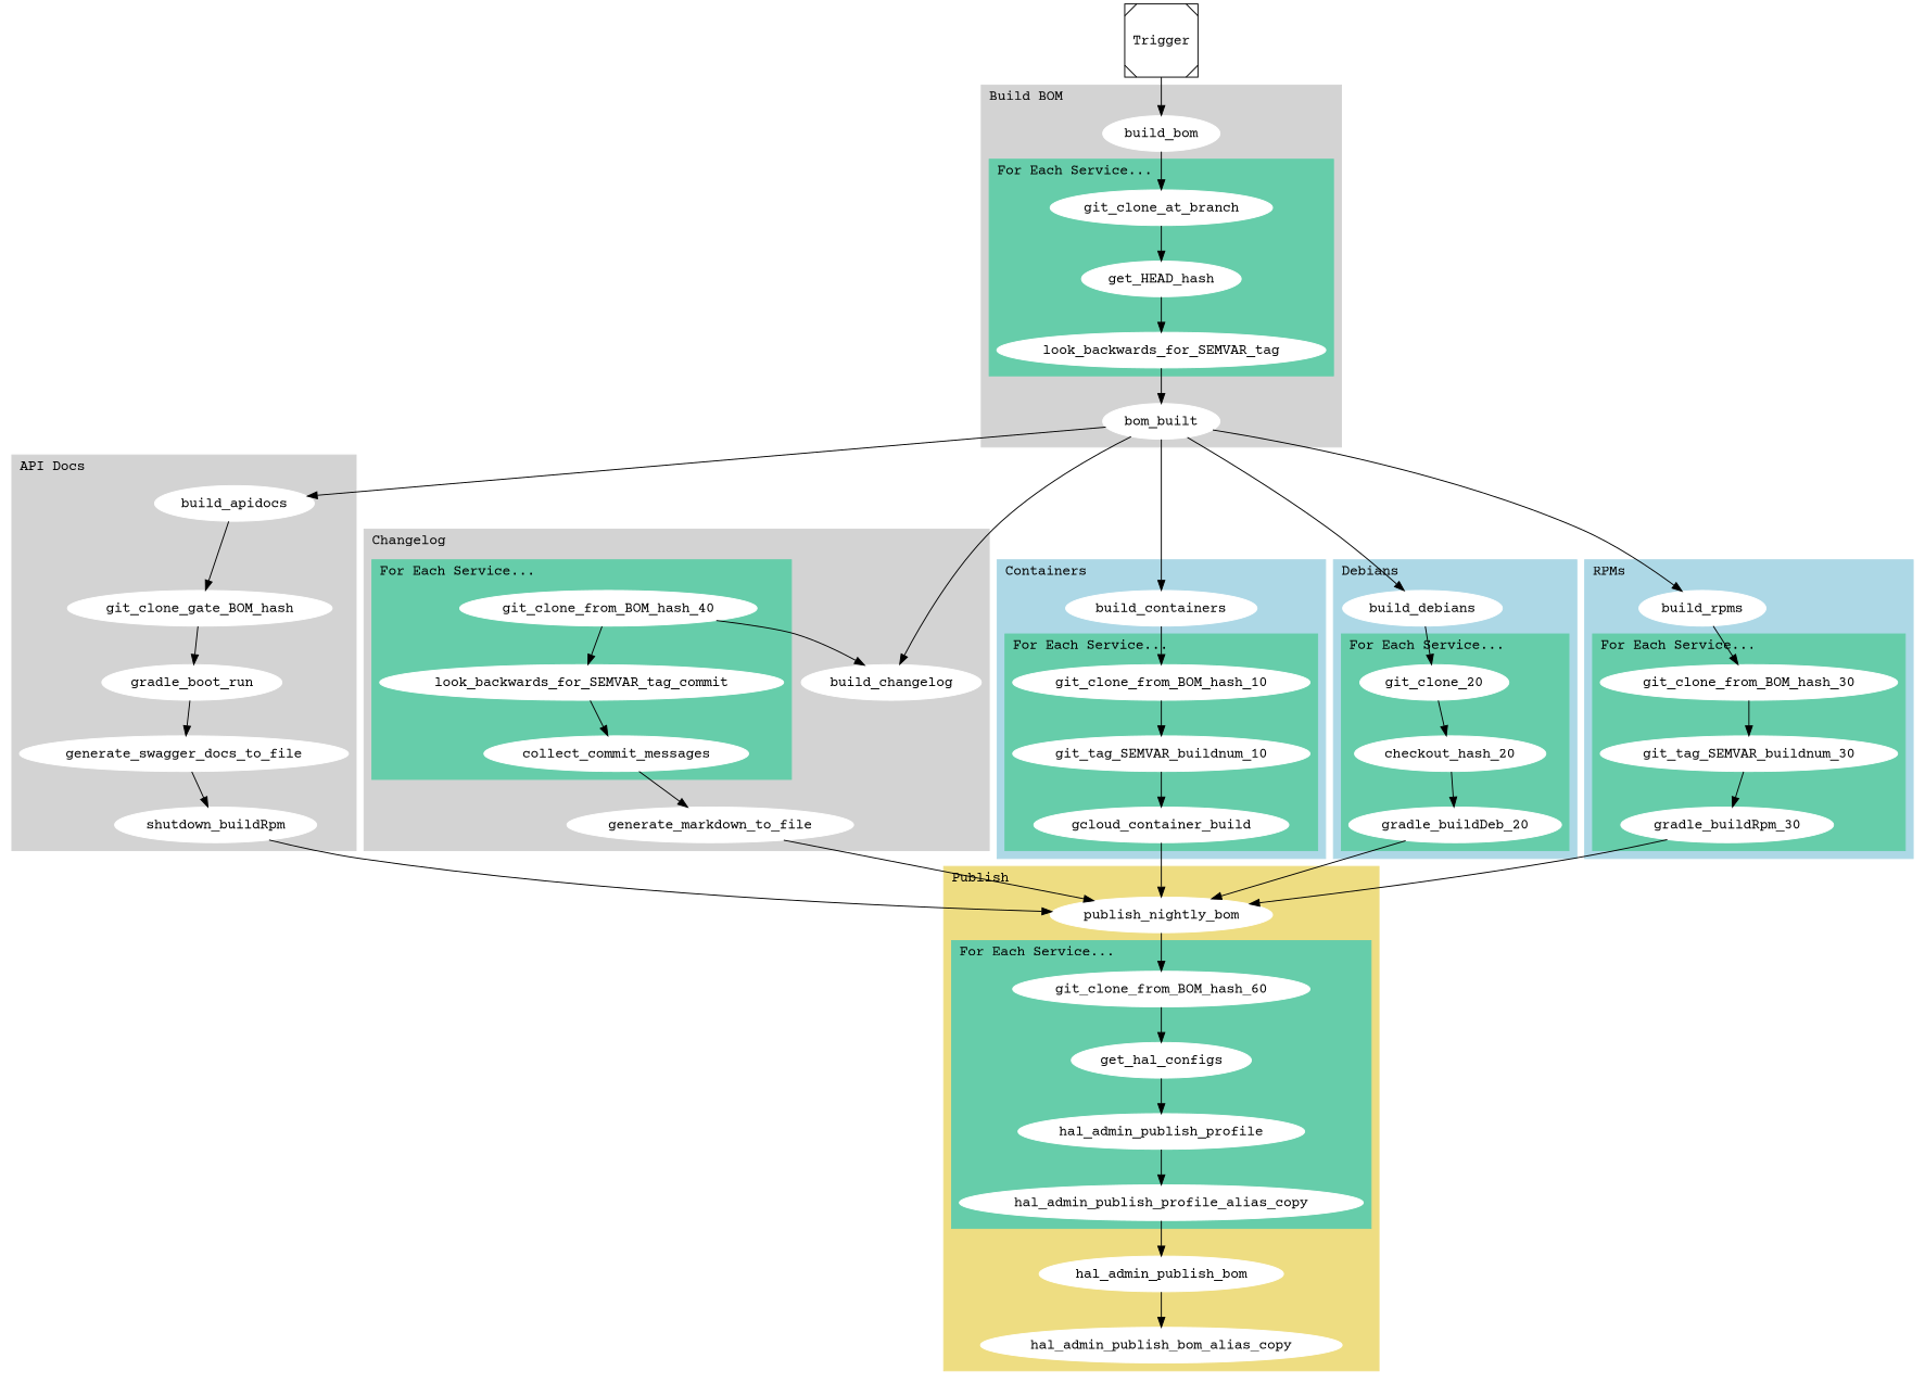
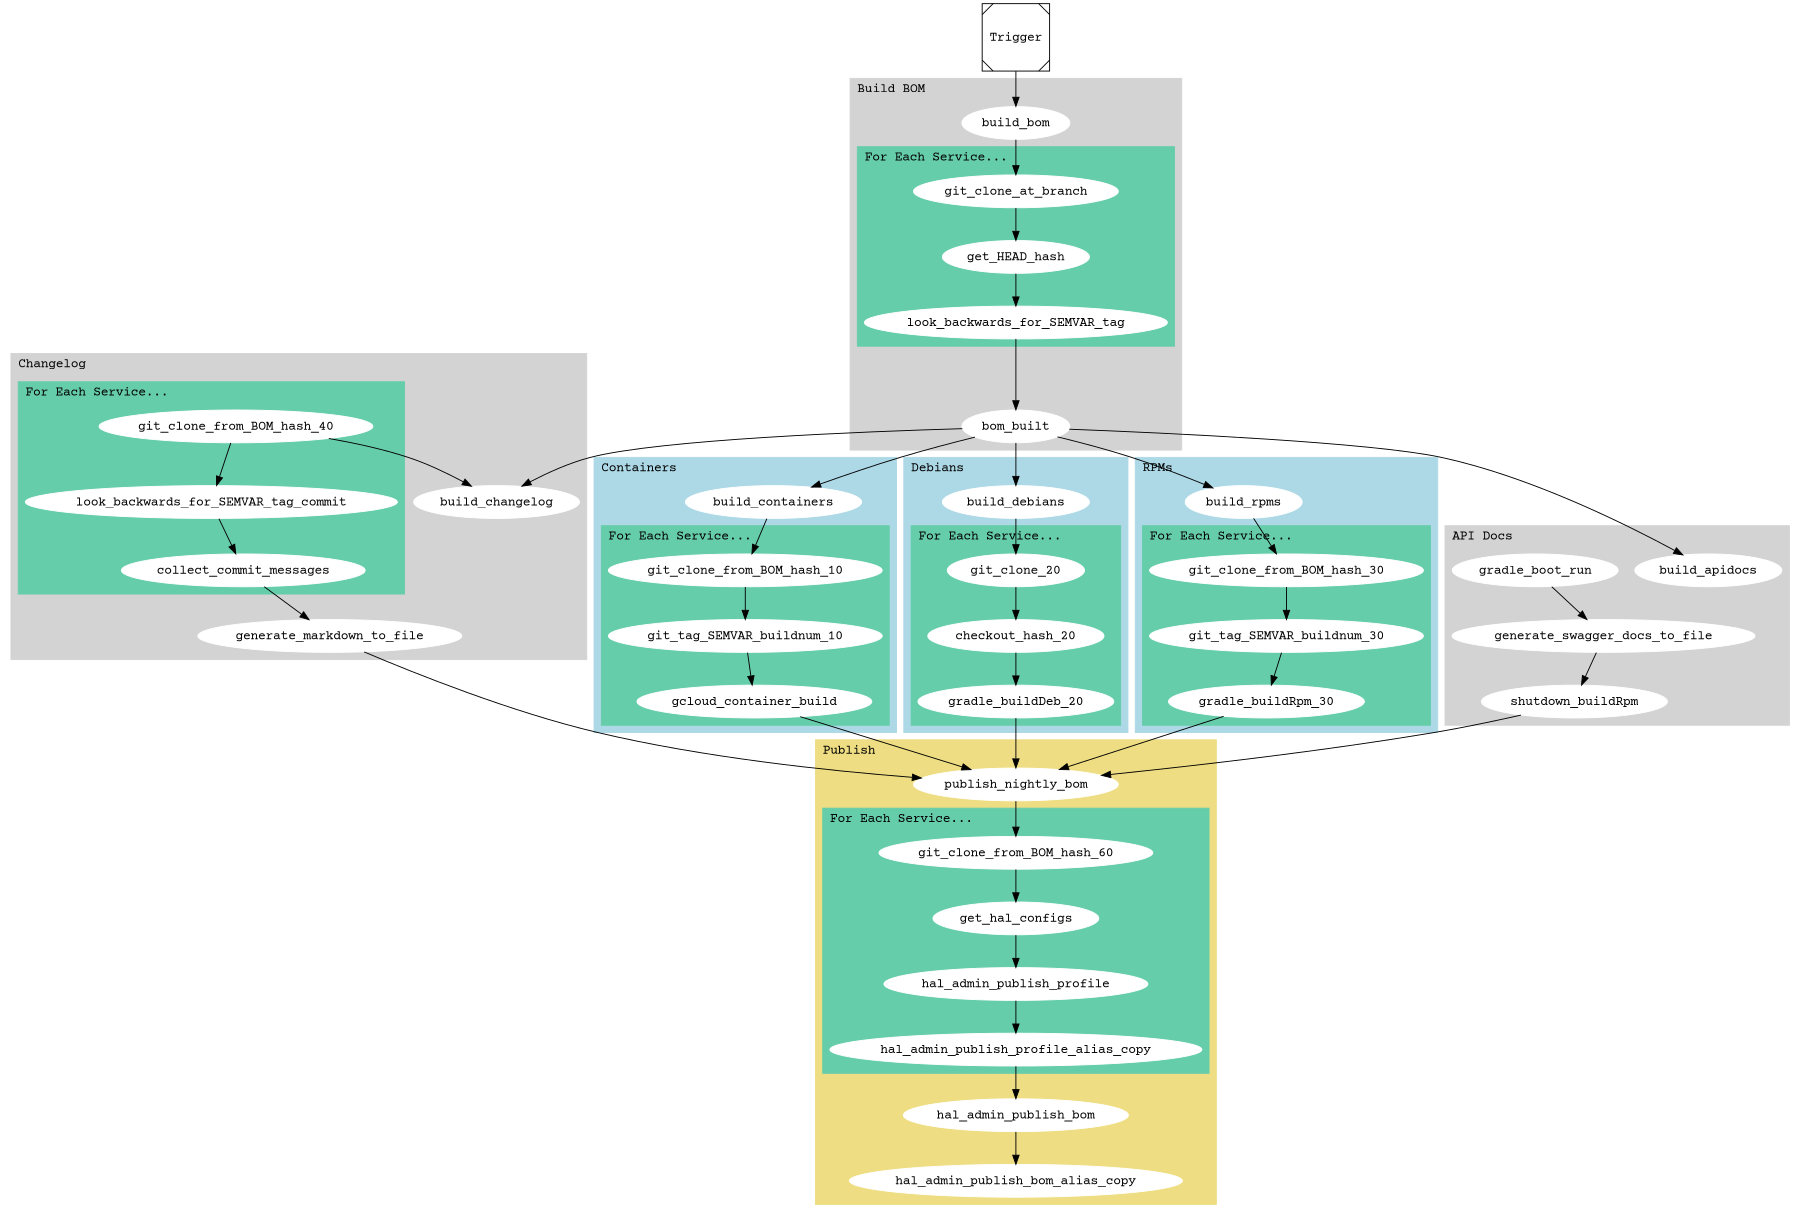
  digraph {
    color=lightgrey
    fontname="Courier Prime"
    labeljust=l
    style=filled
    node [color=white fontname="Courier Prime" style=filled]
    edge [fontname="Courier Prime"]
    git_clone_at_branch
    get_HEAD_hash
    look_backwards_for_SEMVAR_tag
    build_bom
    bom_built
    git_clone_from_BOM_hash_10
    git_tag_SEMVAR_buildnum_10
    gcloud_container_build
    build_containers
    git_clone_20
    checkout_hash_20
    gradle_buildDeb_20
    build_debians
    git_clone_from_BOM_hash_30
    git_tag_SEMVAR_buildnum_30
    gradle_buildRpm_30
    build_rpms
    git_clone_from_BOM_hash_40
    look_backwards_for_SEMVAR_tag_commit
    collect_commit_messages
    build_changelog
    generate_markdown_to_file
    build_apidocs
-   git_clone_gate_BOM_hash
    gradle_boot_run
    generate_swagger_docs_to_file
    n27 [label=shutdown_buildRpm]
    git_clone_from_BOM_hash_60
    get_hal_configs
    hal_admin_publish_profile
    hal_admin_publish_profile_alias_copy
    publish_nightly_bom
    hal_admin_publish_bom
    hal_admin_publish_bom_alias_copy
    Trigger [shape=Msquare color="" style=""]
    subgraph cluster_1 {
      label="Build BOM"
      build_bom
      bom_built
      subgraph cluster_2 {
        color=aquamarine3
        label="For Each Service..."
        git_clone_at_branch
        get_HEAD_hash
        look_backwards_for_SEMVAR_tag
      }
    }
    subgraph cluster_3 {
      color=lightblue
      label=Containers
      build_containers
      subgraph cluster_4 {
        color=aquamarine3
        label="For Each Service..."
        git_clone_from_BOM_hash_10
        git_tag_SEMVAR_buildnum_10
        gcloud_container_build
      }
    }
    subgraph cluster_5 {
      color=lightblue
      label=Debians
      build_debians
      subgraph cluster_6 {
        color=aquamarine3
        label="For Each Service..."
        git_clone_20
        checkout_hash_20
        gradle_buildDeb_20
      }
    }
    subgraph cluster_7 {
      color=lightblue
      label=RPMs
      build_rpms
      subgraph cluster_8 {
        color=aquamarine3
        label="For Each Service..."
        git_clone_from_BOM_hash_30
        git_tag_SEMVAR_buildnum_30
        gradle_buildRpm_30
      }
    }
    subgraph cluster_9 {
      label=Changelog
      build_changelog
      generate_markdown_to_file
      subgraph cluster_10 {
        color=aquamarine3
        label="For Each Service..."
        git_clone_from_BOM_hash_40
        look_backwards_for_SEMVAR_tag_commit
        collect_commit_messages
      }
    }
    subgraph cluster_11 {
      label="API Docs"
      build_apidocs
-     git_clone_gate_BOM_hash
      gradle_boot_run
      generate_swagger_docs_to_file
      n27
    }
    subgraph cluster_12 {
      color=lightgoldenrod
      label=Publish
      publish_nightly_bom
      hal_admin_publish_bom
      hal_admin_publish_bom_alias_copy
      subgraph cluster_13 {
        color=aquamarine3
        label="For Each Service..."
        git_clone_from_BOM_hash_60
        get_hal_configs
        hal_admin_publish_profile
        hal_admin_publish_profile_alias_copy
      }
    }
    git_clone_at_branch -> get_HEAD_hash
    get_HEAD_hash -> look_backwards_for_SEMVAR_tag
    look_backwards_for_SEMVAR_tag -> bom_built
    build_bom -> git_clone_at_branch
    bom_built -> build_containers
    bom_built -> build_debians
    bom_built -> build_rpms
    bom_built -> build_changelog
    bom_built -> build_apidocs
    git_clone_from_BOM_hash_10 -> git_tag_SEMVAR_buildnum_10
    git_tag_SEMVAR_buildnum_10 -> gcloud_container_build
    gcloud_container_build -> publish_nightly_bom
    build_containers -> git_clone_from_BOM_hash_10
    git_clone_20 -> checkout_hash_20
    checkout_hash_20 -> gradle_buildDeb_20
    gradle_buildDeb_20 -> publish_nightly_bom
    build_debians -> git_clone_20
    git_clone_from_BOM_hash_30 -> git_tag_SEMVAR_buildnum_30
    git_tag_SEMVAR_buildnum_30 -> gradle_buildRpm_30
    gradle_buildRpm_30 -> publish_nightly_bom
    build_rpms -> git_clone_from_BOM_hash_30
    git_clone_from_BOM_hash_40 -> look_backwards_for_SEMVAR_tag_commit
    git_clone_from_BOM_hash_40 -> build_changelog
    look_backwards_for_SEMVAR_tag_commit -> collect_commit_messages
    collect_commit_messages -> generate_markdown_to_file
    generate_markdown_to_file -> publish_nightly_bom
-   build_apidocs -> git_clone_gate_BOM_hash
-   git_clone_gate_BOM_hash -> gradle_boot_run
    gradle_boot_run -> generate_swagger_docs_to_file
    generate_swagger_docs_to_file -> n27
    n27 -> publish_nightly_bom
    git_clone_from_BOM_hash_60 -> get_hal_configs
    get_hal_configs -> hal_admin_publish_profile
    hal_admin_publish_profile -> hal_admin_publish_profile_alias_copy
    hal_admin_publish_profile_alias_copy -> hal_admin_publish_bom
    publish_nightly_bom -> git_clone_from_BOM_hash_60
    hal_admin_publish_bom -> hal_admin_publish_bom_alias_copy
    Trigger -> build_bom
  }
